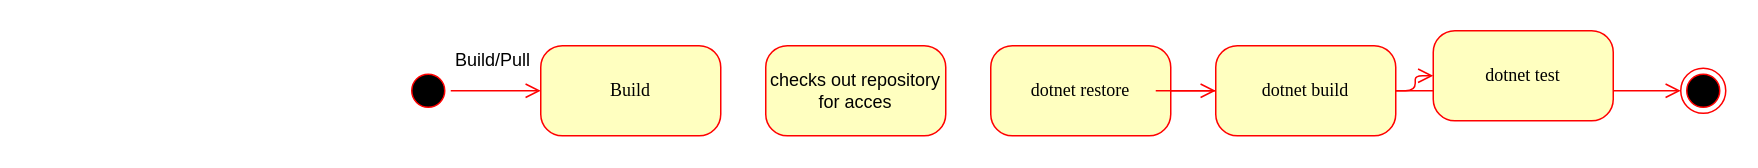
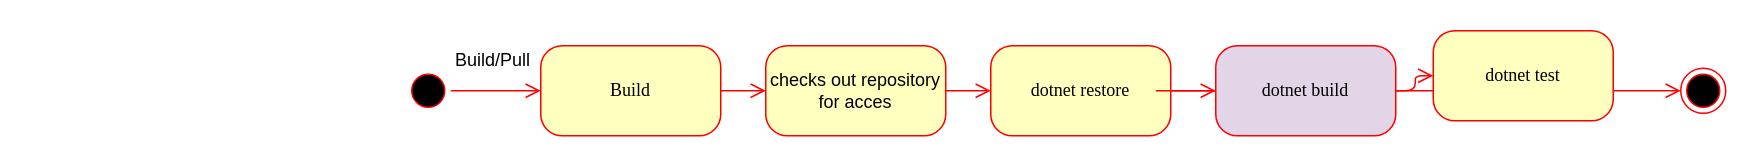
  <mxCell id="0" />
  <mxCell id="1" parent="0" />
  <mxCell id="2" value="Build/Pull&amp;nbsp;" style="text;html=1;strokeColor=none;fillColor=none;align=center;verticalAlign=middle;whiteSpace=wrap;rounded=0;" vertex="1" parent="1"><mxGeometry x="20" y="30" width="620" height="20" as="geometry" /></mxCell>
+ <mxCell id="3" style="edgeStyle=elbowEdgeStyle;html=1;labelBackgroundColor=none;endArrow=open;endSize=8;strokeColor=#ff0000;fontFamily=Verdana;fontSize=12;align=left;" edge="1" parent="1" source="4" target="9"><mxGeometry relative="1" as="geometry" /></mxCell>
  <mxCell id="4" value="Build" style="rounded=1;whiteSpace=wrap;html=1;arcSize=24;fillColor=#ffffc0;strokeColor=#ff0000;shadow=0;comic=0;labelBackgroundColor=none;fontFamily=Verdana;fontSize=12;fontColor=#000000;align=center;" vertex="1" parent="1"><mxGeometry x="360" y="30" width="120" height="60" as="geometry" /></mxCell>
  <mxCell id="5" value="" style="ellipse;html=1;shape=endState;fillColor=#000000;strokeColor=#ff0000;rounded=1;shadow=0;comic=0;labelBackgroundColor=none;fontFamily=Verdana;fontSize=12;fontColor=#000000;align=center;" vertex="1" parent="1"><mxGeometry x="1120" y="45" width="30" height="30" as="geometry" /></mxCell>
  <mxCell id="6" style="edgeStyle=elbowEdgeStyle;html=1;labelBackgroundColor=none;endArrow=open;endSize=8;strokeColor=#ff0000;fontFamily=Verdana;fontSize=12;align=left;" edge="1" parent="1" source="7" target="4"><mxGeometry relative="1" as="geometry" /></mxCell>
  <mxCell id="7" value="" style="ellipse;html=1;shape=startState;fillColor=#000000;strokeColor=#ff0000;rounded=1;shadow=0;comic=0;labelBackgroundColor=none;fontFamily=Verdana;fontSize=12;fontColor=#000000;align=center;direction=south;" vertex="1" parent="1"><mxGeometry x="270" y="45" width="30" height="30" as="geometry" /></mxCell>
+ <mxCell id="8" style="edgeStyle=elbowEdgeStyle;html=1;labelBackgroundColor=none;endArrow=open;endSize=8;strokeColor=#ff0000;fontFamily=Verdana;fontSize=12;align=left;" edge="1" parent="1" source="9" target="11"><mxGeometry relative="1" as="geometry" /></mxCell>
  <mxCell id="9" value="&lt;span style=&quot;font-family: &amp;#34;helvetica&amp;#34;&quot;&gt;checks out repository for acces&lt;/span&gt;" style="rounded=1;whiteSpace=wrap;html=1;arcSize=24;fillColor=#ffffc0;strokeColor=#ff0000;shadow=0;comic=0;labelBackgroundColor=none;fontFamily=Verdana;fontSize=12;fontColor=#000000;align=center;" vertex="1" parent="1"><mxGeometry x="510" y="30" width="120" height="60" as="geometry" /></mxCell>
  <mxCell id="10" style="edgeStyle=elbowEdgeStyle;html=1;labelBackgroundColor=none;endArrow=open;endSize=8;strokeColor=#ff0000;fontFamily=Verdana;fontSize=12;align=left;" edge="1" parent="1" source="11" target="5"><mxGeometry relative="1" as="geometry" /></mxCell>
  <mxCell id="11" value="dotnet restore" style="rounded=1;whiteSpace=wrap;html=1;arcSize=24;fillColor=#ffffc0;strokeColor=#ff0000;shadow=0;comic=0;labelBackgroundColor=none;fontFamily=Verdana;fontSize=12;fontColor=#000000;align=center;" vertex="1" parent="1"><mxGeometry x="660" y="30" width="120" height="60" as="geometry" /></mxCell>
  <mxCell id="12" style="edgeStyle=elbowEdgeStyle;html=1;labelBackgroundColor=none;endArrow=open;endSize=8;strokeColor=#ff0000;fontFamily=Verdana;fontSize=12;align=left;" edge="1" parent="1" target="13"><mxGeometry relative="1" as="geometry"><mxPoint x="770" y="60" as="sourcePoint" /></mxGeometry></mxCell>
- <mxCell id="13" value="dotnet build" style="rounded=1;whiteSpace=wrap;html=1;arcSize=24;fillColor=#ffffc0;strokeColor=#ff0000;shadow=0;comic=0;labelBackgroundColor=none;fontFamily=Verdana;fontSize=12;fontColor=#000000;align=center;" vertex="1" parent="1"><mxGeometry x="810" y="30" width="120" height="60" as="geometry" /></mxCell>
+ <mxCell id="13" value="dotnet build" style="rounded=1;whiteSpace=wrap;html=1;arcSize=24;fillColor=#e1d5e7;strokeColor=#ff0000;shadow=0;comic=0;labelBackgroundColor=none;fontFamily=Verdana;fontSize=12;fontColor=#000000;align=center;" vertex="1" parent="1"><mxGeometry x="810" y="30" width="120" height="60" as="geometry" /></mxCell>
  <mxCell id="14" style="edgeStyle=elbowEdgeStyle;html=1;labelBackgroundColor=none;endArrow=open;endSize=8;strokeColor=#ff0000;fontFamily=Verdana;fontSize=12;align=left;" edge="1" parent="1" target="15"><mxGeometry relative="1" as="geometry"><mxPoint x="930" y="60" as="sourcePoint" /></mxGeometry></mxCell>
  <mxCell id="15" value="dotnet test" style="rounded=1;whiteSpace=wrap;html=1;arcSize=24;fillColor=#ffffc0;strokeColor=#ff0000;shadow=0;comic=0;labelBackgroundColor=none;fontFamily=Verdana;fontSize=12;fontColor=#000000;align=center;" vertex="1" parent="1"><mxGeometry x="955" y="20" width="120" height="60" as="geometry" /></mxCell>
